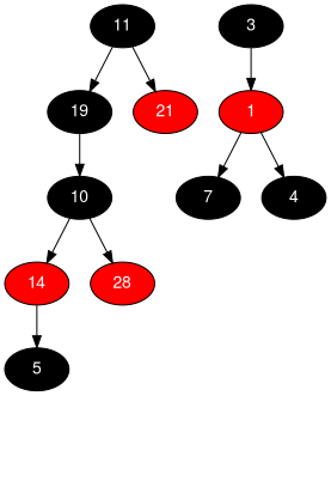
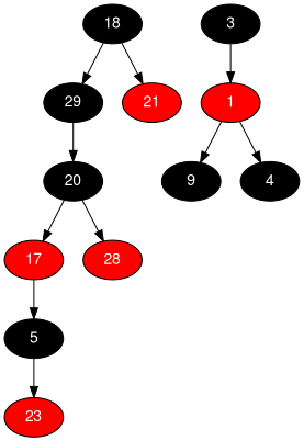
  digraph {
    node [fillcolor=" black" fontcolor=" white" fontname="Helvetica,Arial,sans-serif" style=filled]
    edge [color=black fontname="Helvetica,Arial,sans-serif"]
-   18 [label=11]
-   19
-   20 [label=10]
-   17 [fillcolor=" red" label=14]
+   18
+   19 [label=29]
+   20
+   17 [fillcolor=" red"]
    5
    3
    1 [fillcolor=" red"]
-   7
+   7 [label=9]
    4
+   23 [fillcolor=" red"]
    n11 [fillcolor=" red" label=28]
    21 [fillcolor=" red"]
    subgraph sub_1 {
      18
      19
      20
      17
      5
      3
      1
      7
      4
+     23
      n11
      21
    }
    18 -> 19
    18 -> 21
    19 -> 20
    20 -> 17
    20 -> n11
    17 -> 5
+   5 -> 23
    3 -> 1
    1 -> 7
    1 -> 4
  }
